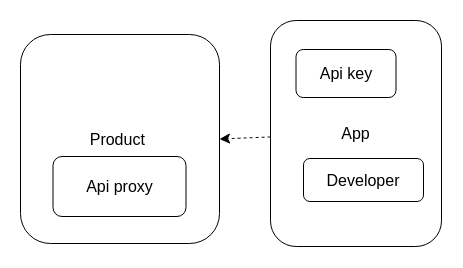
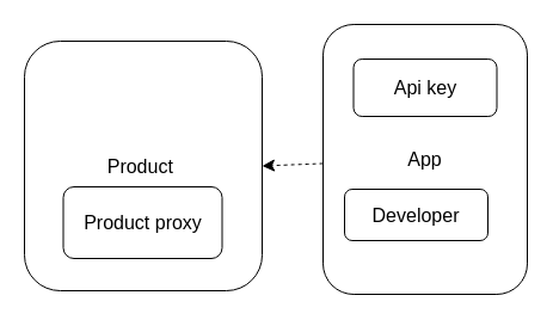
  <mxCell id="0" />
  <mxCell id="1" parent="0" />
  <mxCell id="2" style="edgeStyle=none;curved=1;rounded=0;orthogonalLoop=1;jettySize=auto;html=1;entryX=1;entryY=0.5;entryDx=0;entryDy=0;fontSize=12;startSize=8;endSize=8;dashed=1;" edge="1" parent="1" source="3" target="4"><mxGeometry relative="1" as="geometry" /></mxCell>
  <mxCell id="3" value="App" style="rounded=1;whiteSpace=wrap;html=1;fontSize=16;" vertex="1" parent="1"><mxGeometry x="270" y="20" width="171" height="226" as="geometry" /></mxCell>
  <mxCell id="4" value="Product&amp;nbsp;" style="rounded=1;whiteSpace=wrap;html=1;fontSize=16;" vertex="1" parent="1"><mxGeometry x="20" y="34" width="199" height="209" as="geometry" /></mxCell>
- <mxCell id="5" value="Api proxy" style="rounded=1;whiteSpace=wrap;html=1;fontSize=16;" vertex="1" parent="1"><mxGeometry x="52.5" y="156" width="133" height="60" as="geometry" /></mxCell>
- <mxCell id="6" value="Developer" style="rounded=1;whiteSpace=wrap;html=1;fontSize=16;" vertex="1" parent="1"><mxGeometry x="303" y="158" width="120" height="43" as="geometry" /></mxCell>
- <mxCell id="7" value="Api key" style="rounded=1;whiteSpace=wrap;html=1;fontSize=16;" vertex="1" parent="1"><mxGeometry x="295.5" y="49" width="100" height="48" as="geometry" /></mxCell>
+ <mxCell id="5" value="Product proxy" style="rounded=1;whiteSpace=wrap;html=1;fontSize=16;" vertex="1" parent="1"><mxGeometry x="52.5" y="156" width="133" height="60" as="geometry" /></mxCell>
+ <mxCell id="6" value="Developer" style="rounded=1;whiteSpace=wrap;html=1;fontSize=16;" vertex="1" parent="1"><mxGeometry x="288" y="158" width="120" height="43" as="geometry" /></mxCell>
+ <mxCell id="7" value="Api key" style="rounded=1;whiteSpace=wrap;html=1;fontSize=16;" vertex="1" parent="1"><mxGeometry x="295.5" y="49" width="120" height="48" as="geometry" /></mxCell>
